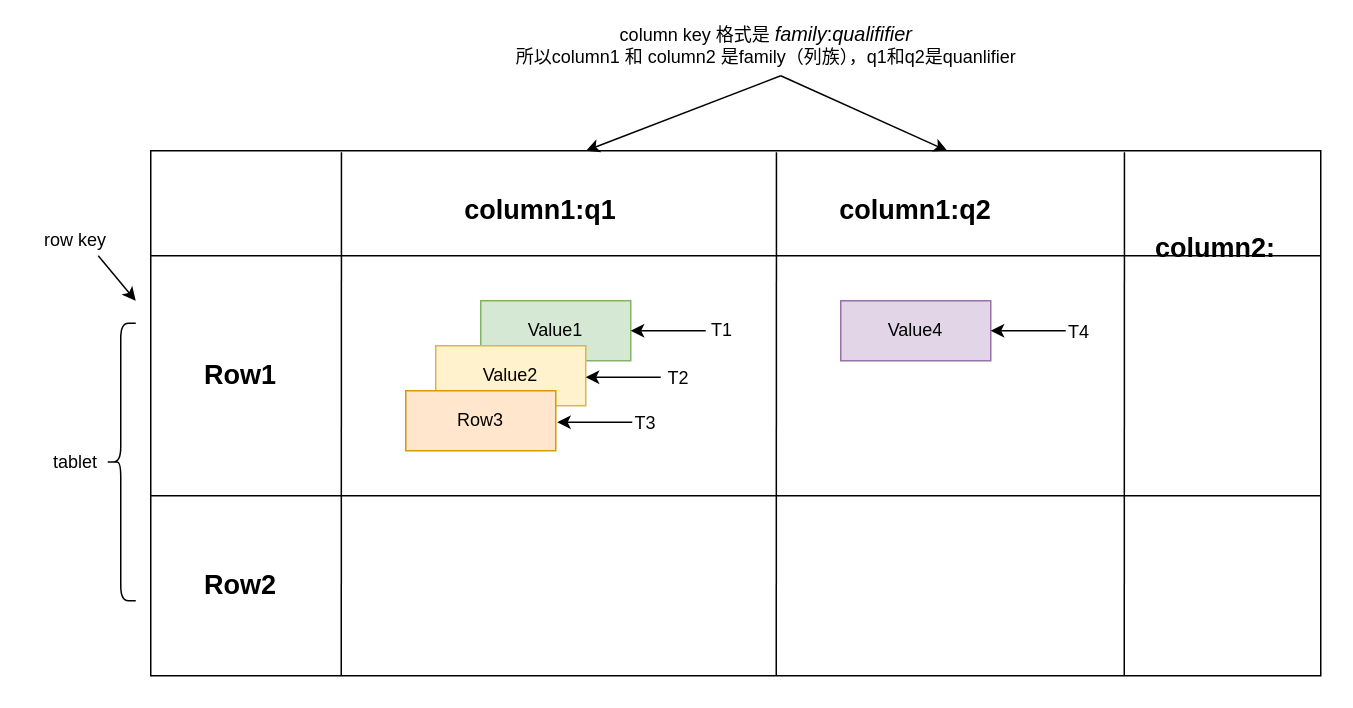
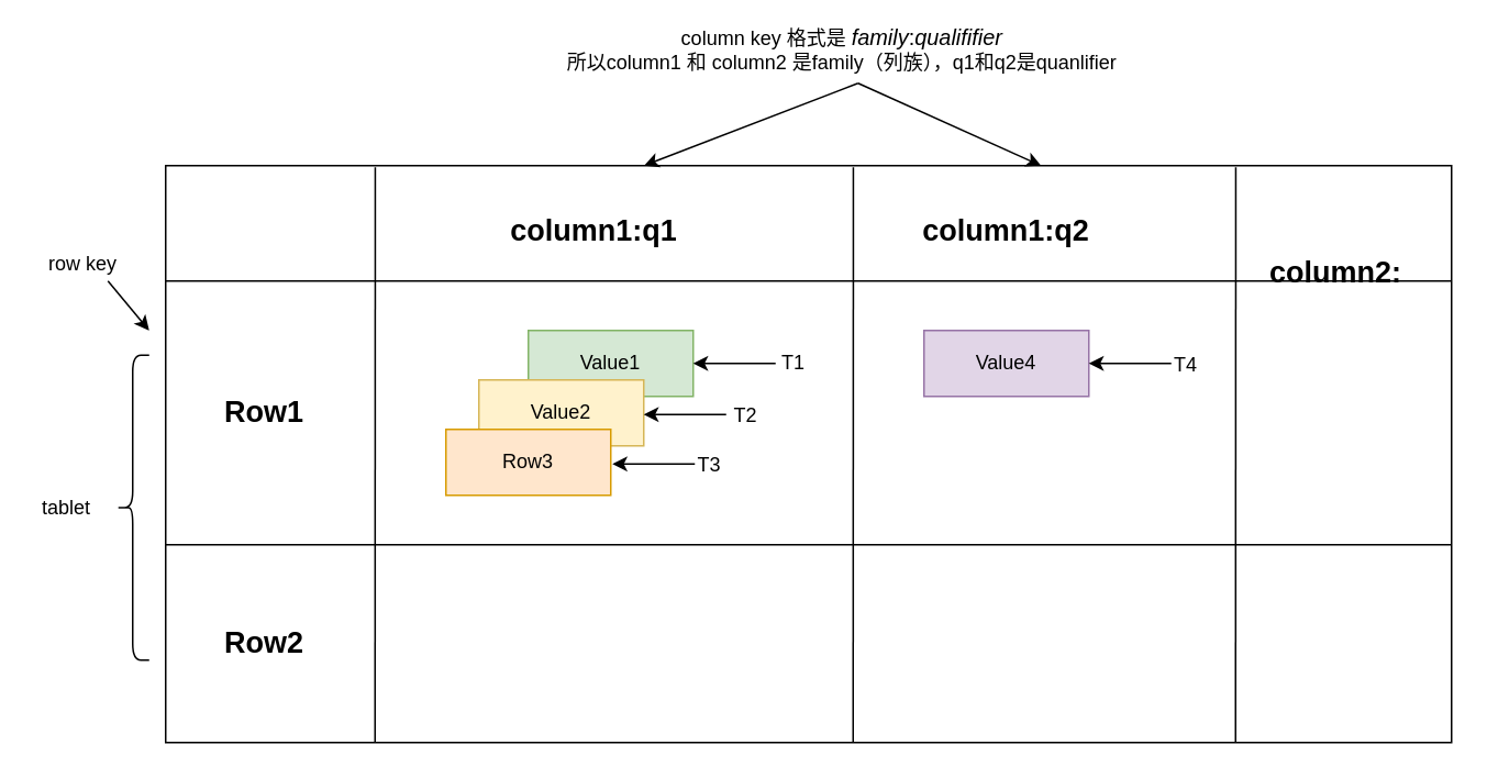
  <mxCell id="0" />
  <mxCell id="1" parent="0" />
  <mxCell id="2" value="" style="rounded=0;whiteSpace=wrap;html=1;fillColor=none;fontSize=18;fontColor=#000000;" vertex="1" parent="1"><mxGeometry x="100" y="100" width="780" height="350" as="geometry" /></mxCell>
  <mxCell id="3" value="Value1" style="rounded=0;whiteSpace=wrap;html=1;fillColor=#d5e8d4;strokeColor=#82b366;" vertex="1" parent="1"><mxGeometry x="320" y="200" width="100" height="40" as="geometry" /></mxCell>
  <mxCell id="4" value="Value2" style="rounded=0;whiteSpace=wrap;html=1;fillColor=#fff2cc;strokeColor=#d6b656;" vertex="1" parent="1"><mxGeometry x="290" y="230" width="100" height="40" as="geometry" /></mxCell>
  <mxCell id="5" value="Row3" style="rounded=0;whiteSpace=wrap;html=1;fillColor=#ffe6cc;strokeColor=#d79b00;" vertex="1" parent="1"><mxGeometry x="270" y="260" width="100" height="40" as="geometry" /></mxCell>
  <mxCell id="6" value="Value4" style="rounded=0;whiteSpace=wrap;html=1;fillColor=#e1d5e7;strokeColor=#9673a6;" vertex="1" parent="1"><mxGeometry x="560" y="200" width="100" height="40" as="geometry" /></mxCell>
  <mxCell id="7" value="" style="endArrow=classic;html=1;entryX=1;entryY=0.5;entryDx=0;entryDy=0;" edge="1" parent="1" target="3"><mxGeometry width="50" height="50" relative="1" as="geometry"><mxPoint x="470" y="220" as="sourcePoint" /><mxPoint x="550" y="310" as="targetPoint" /></mxGeometry></mxCell>
  <mxCell id="8" value="T1" style="text;html=1;strokeColor=none;fillColor=none;align=center;verticalAlign=middle;whiteSpace=wrap;rounded=0;" vertex="1" parent="1"><mxGeometry x="461" y="210" width="40" height="20" as="geometry" /></mxCell>
  <mxCell id="9" value="" style="endArrow=classic;html=1;entryX=1;entryY=0.5;entryDx=0;entryDy=0;" edge="1" parent="1"><mxGeometry width="50" height="50" relative="1" as="geometry"><mxPoint x="440" y="251" as="sourcePoint" /><mxPoint x="390" y="251" as="targetPoint" /></mxGeometry></mxCell>
  <mxCell id="10" value="T2" style="text;html=1;strokeColor=none;fillColor=none;align=center;verticalAlign=middle;whiteSpace=wrap;rounded=0;" vertex="1" parent="1"><mxGeometry x="432" y="241" width="40" height="22" as="geometry" /></mxCell>
  <mxCell id="11" value="" style="endArrow=classic;html=1;entryX=1;entryY=0.5;entryDx=0;entryDy=0;" edge="1" parent="1"><mxGeometry width="50" height="50" relative="1" as="geometry"><mxPoint x="421" y="281" as="sourcePoint" /><mxPoint x="371" y="281" as="targetPoint" /></mxGeometry></mxCell>
  <mxCell id="12" value="T3" style="text;html=1;strokeColor=none;fillColor=none;align=center;verticalAlign=middle;whiteSpace=wrap;rounded=0;" vertex="1" parent="1"><mxGeometry x="410" y="271" width="40" height="22" as="geometry" /></mxCell>
  <mxCell id="13" value="" style="endArrow=classic;html=1;entryX=1;entryY=0.5;entryDx=0;entryDy=0;" edge="1" parent="1"><mxGeometry width="50" height="50" relative="1" as="geometry"><mxPoint x="710" y="220" as="sourcePoint" /><mxPoint x="660" y="220" as="targetPoint" /></mxGeometry></mxCell>
  <mxCell id="14" value="T4" style="text;html=1;strokeColor=none;fillColor=none;align=center;verticalAlign=middle;whiteSpace=wrap;rounded=0;" vertex="1" parent="1"><mxGeometry x="699" y="210" width="40" height="22" as="geometry" /></mxCell>
  <mxCell id="15" value="Row1" style="text;html=1;strokeColor=none;fillColor=none;align=center;verticalAlign=middle;whiteSpace=wrap;rounded=0;fontStyle=1;fontColor=#000000;fontSize=18;" vertex="1" parent="1"><mxGeometry x="140" y="240" width="40" height="20" as="geometry" /></mxCell>
  <mxCell id="16" value="Row2" style="text;html=1;strokeColor=none;fillColor=none;align=center;verticalAlign=middle;whiteSpace=wrap;rounded=0;fontSize=18;fontStyle=1" vertex="1" parent="1"><mxGeometry x="140" y="380" width="40" height="20" as="geometry" /></mxCell>
  <mxCell id="17" value="column1:q1" style="text;html=1;strokeColor=none;fillColor=none;align=center;verticalAlign=middle;whiteSpace=wrap;rounded=0;fontSize=18;fontStyle=1" vertex="1" parent="1"><mxGeometry x="340" y="130" width="40" height="20" as="geometry" /></mxCell>
  <mxCell id="18" value="column1:q2" style="text;html=1;strokeColor=none;fillColor=none;align=center;verticalAlign=middle;whiteSpace=wrap;rounded=0;fontSize=18;fontStyle=1" vertex="1" parent="1"><mxGeometry x="590" y="130" width="40" height="20" as="geometry" /></mxCell>
  <mxCell id="19" value="column2:" style="text;html=1;strokeColor=none;fillColor=none;align=center;verticalAlign=middle;whiteSpace=wrap;rounded=0;fontSize=18;fontStyle=1" vertex="1" parent="1"><mxGeometry x="790" y="155" width="40" height="20" as="geometry" /></mxCell>
  <mxCell id="20" value="" style="endArrow=none;html=1;" edge="1" parent="1"><mxGeometry width="50" height="50" relative="1" as="geometry"><mxPoint x="100" y="330" as="sourcePoint" /><mxPoint x="880" y="330" as="targetPoint" /></mxGeometry></mxCell>
  <mxCell id="21" value="" style="endArrow=none;html=1;" edge="1" parent="1"><mxGeometry width="50" height="50" relative="1" as="geometry"><mxPoint x="100" y="170" as="sourcePoint" /><mxPoint x="880" y="170" as="targetPoint" /></mxGeometry></mxCell>
  <mxCell id="22" value="" style="endArrow=none;html=1;fontSize=18;fontColor=#000000;entryX=0.163;entryY=0.003;entryDx=0;entryDy=0;entryPerimeter=0;" edge="1" parent="1" target="2"><mxGeometry width="50" height="50" relative="1" as="geometry"><mxPoint x="227" y="450" as="sourcePoint" /><mxPoint x="550" y="290" as="targetPoint" /></mxGeometry></mxCell>
  <mxCell id="23" value="" style="endArrow=none;html=1;fontSize=18;fontColor=#000000;entryX=0.163;entryY=0.003;entryDx=0;entryDy=0;entryPerimeter=0;" edge="1" parent="1"><mxGeometry width="50" height="50" relative="1" as="geometry"><mxPoint x="517" y="450" as="sourcePoint" /><mxPoint x="517.14" y="101.05" as="targetPoint" /></mxGeometry></mxCell>
  <mxCell id="24" value="" style="endArrow=none;html=1;fontSize=18;fontColor=#000000;entryX=0.163;entryY=0.003;entryDx=0;entryDy=0;entryPerimeter=0;" edge="1" parent="1"><mxGeometry width="50" height="50" relative="1" as="geometry"><mxPoint x="749" y="450" as="sourcePoint" /><mxPoint x="749.14" y="101.05" as="targetPoint" /></mxGeometry></mxCell>
  <mxCell id="25" value="column key 格式是&amp;nbsp;&lt;span style=&quot;font-size: 9.963pt ; font-style: italic&quot;&gt;family&lt;/span&gt;&lt;span style=&quot;font-size: 9.963pt&quot;&gt;:&lt;/span&gt;&lt;span style=&quot;font-size: 9.963pt ; font-style: italic&quot;&gt;qualififier&lt;/span&gt;&lt;br&gt;所以column1 和 column2 是family（列族），q1和q2是quanlifier" style="text;html=1;strokeColor=none;fillColor=none;align=center;verticalAlign=middle;whiteSpace=wrap;rounded=0;fontSize=12;fontColor=#000000;" vertex="1" parent="1"><mxGeometry x="300" y="20" width="421" height="20" as="geometry" /></mxCell>
  <mxCell id="26" value="" style="endArrow=classic;html=1;fontSize=12;fontColor=#000000;" edge="1" parent="1"><mxGeometry width="50" height="50" relative="1" as="geometry"><mxPoint x="520" y="50" as="sourcePoint" /><mxPoint x="631" y="100" as="targetPoint" /></mxGeometry></mxCell>
  <mxCell id="27" value="" style="endArrow=classic;html=1;fontSize=12;fontColor=#000000;entryX=0.372;entryY=0;entryDx=0;entryDy=0;entryPerimeter=0;" edge="1" parent="1" target="2"><mxGeometry width="50" height="50" relative="1" as="geometry"><mxPoint x="520" y="50" as="sourcePoint" /><mxPoint x="860" y="130" as="targetPoint" /></mxGeometry></mxCell>
  <mxCell id="28" value="" style="shape=curlyBracket;whiteSpace=wrap;html=1;rounded=1;fillColor=none;fontSize=12;fontColor=#000000;" vertex="1" parent="1"><mxGeometry x="70" y="215" width="20" height="185" as="geometry" /></mxCell>
- <mxCell id="29" value="tablet" style="text;html=1;strokeColor=none;fillColor=none;align=center;verticalAlign=middle;whiteSpace=wrap;rounded=0;fontSize=12;fontColor=#000000;" vertex="1" parent="1"><mxGeometry x="30" y="298" width="40" height="20" as="geometry" /></mxCell>
+ <mxCell id="29" value="tablet" style="text;html=1;strokeColor=none;fillColor=none;align=center;verticalAlign=middle;whiteSpace=wrap;rounded=0;fontSize=12;fontColor=#000000;" vertex="1" parent="1"><mxGeometry x="20" y="298" width="40" height="20" as="geometry" /></mxCell>
  <mxCell id="30" value="row key" style="text;html=1;strokeColor=none;fillColor=none;align=center;verticalAlign=middle;whiteSpace=wrap;rounded=0;fontSize=12;fontColor=#000000;" vertex="1" parent="1"><mxGeometry x="20" y="150" width="60" height="20" as="geometry" /></mxCell>
  <mxCell id="31" value="" style="endArrow=classic;html=1;fontSize=12;fontColor=#000000;exitX=0.75;exitY=1;exitDx=0;exitDy=0;" edge="1" parent="1" source="30"><mxGeometry width="50" height="50" relative="1" as="geometry"><mxPoint x="270" y="290" as="sourcePoint" /><mxPoint x="90" y="200" as="targetPoint" /></mxGeometry></mxCell>
